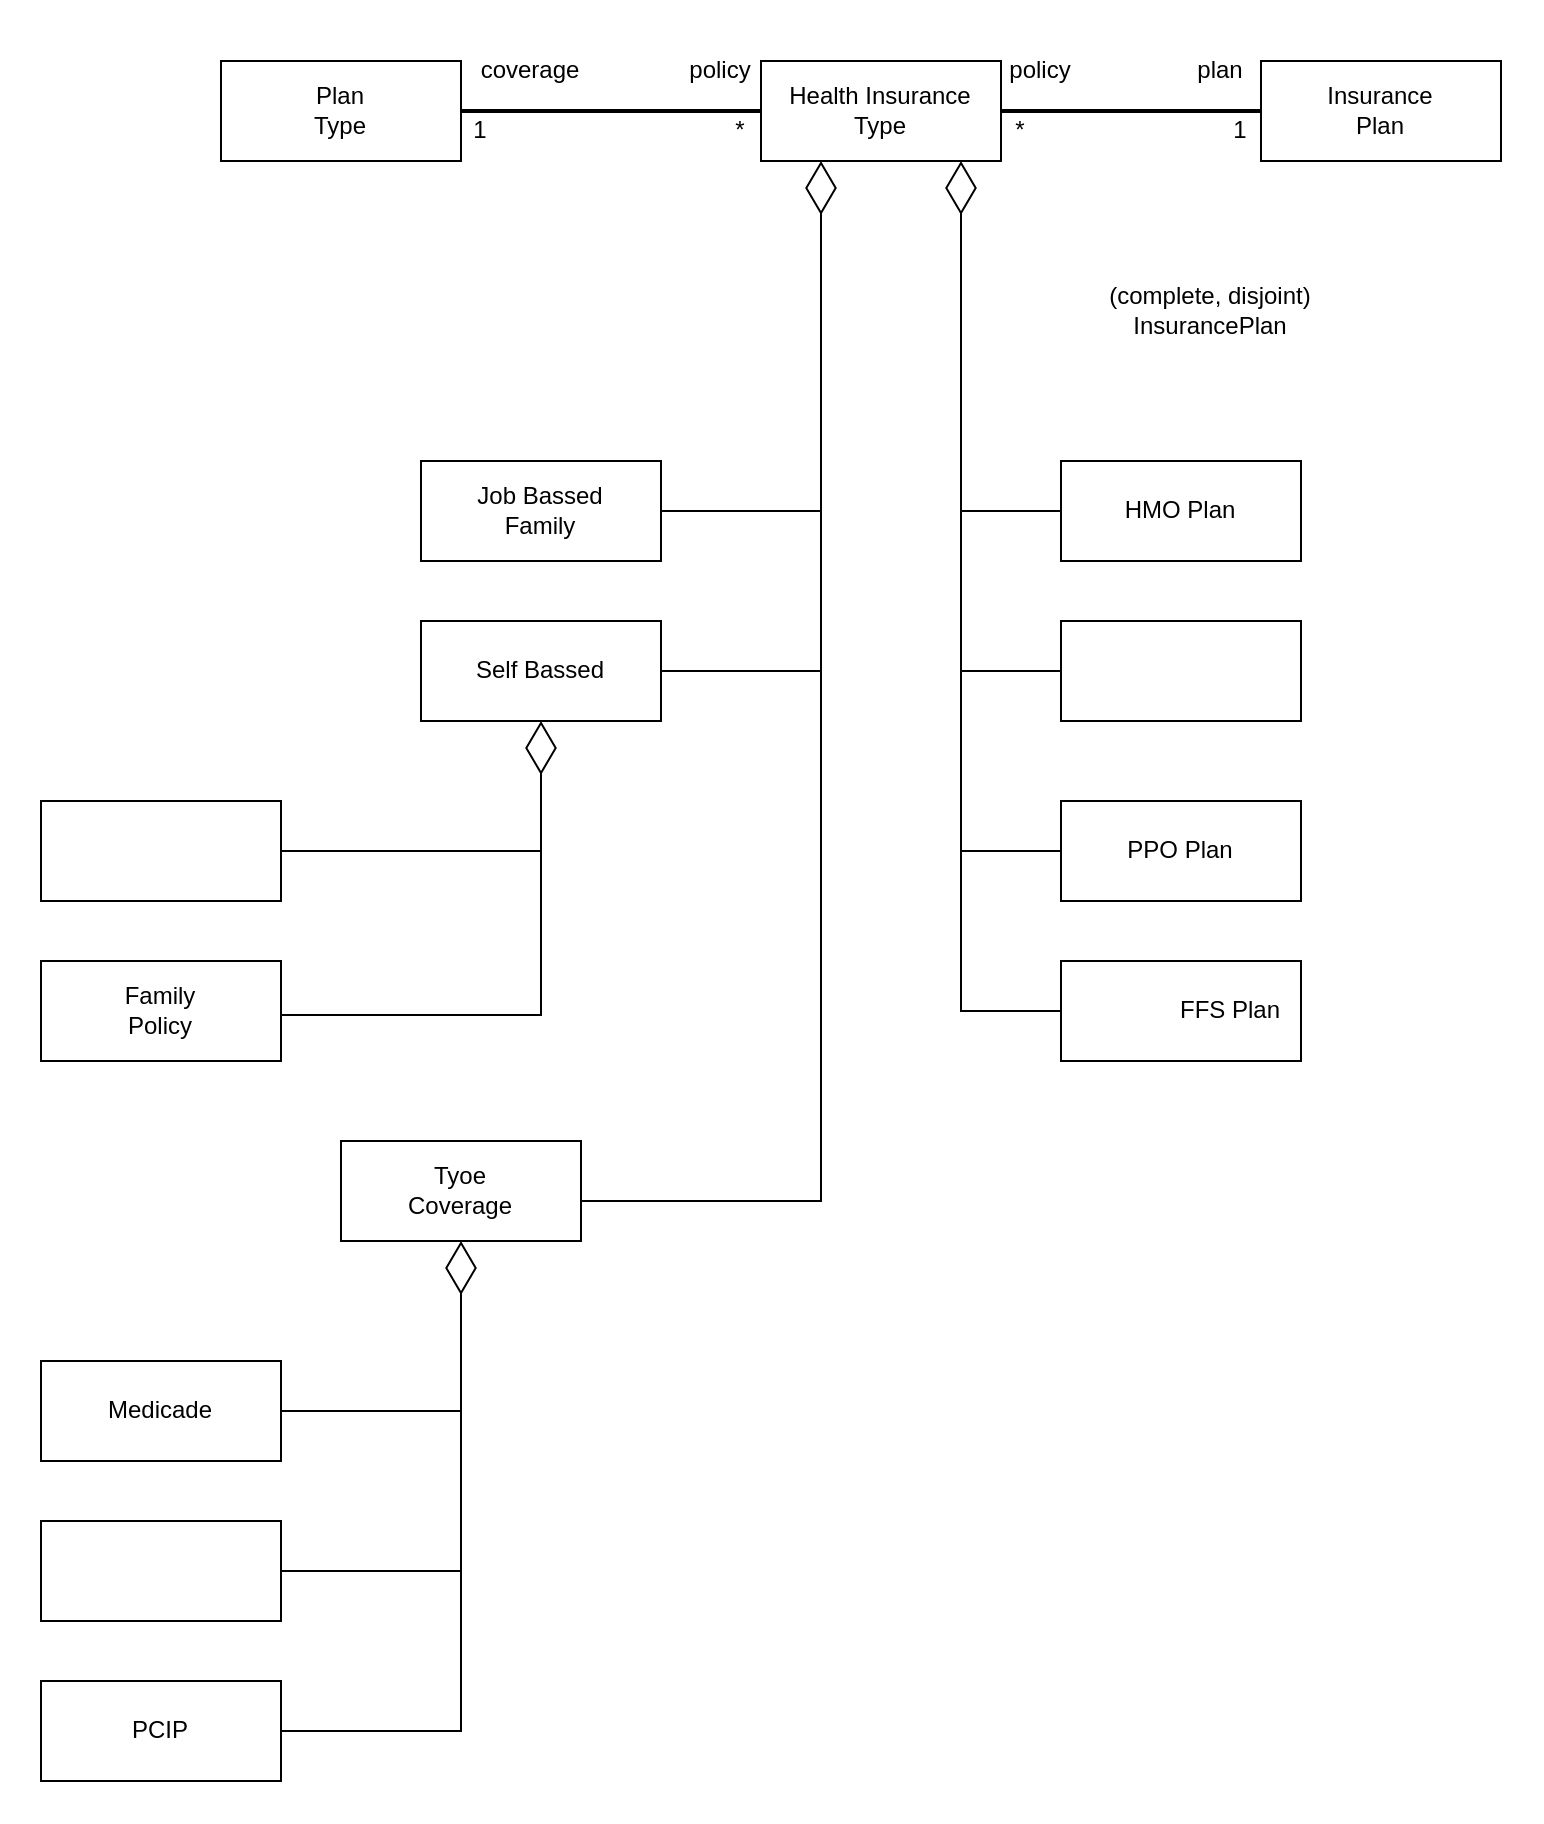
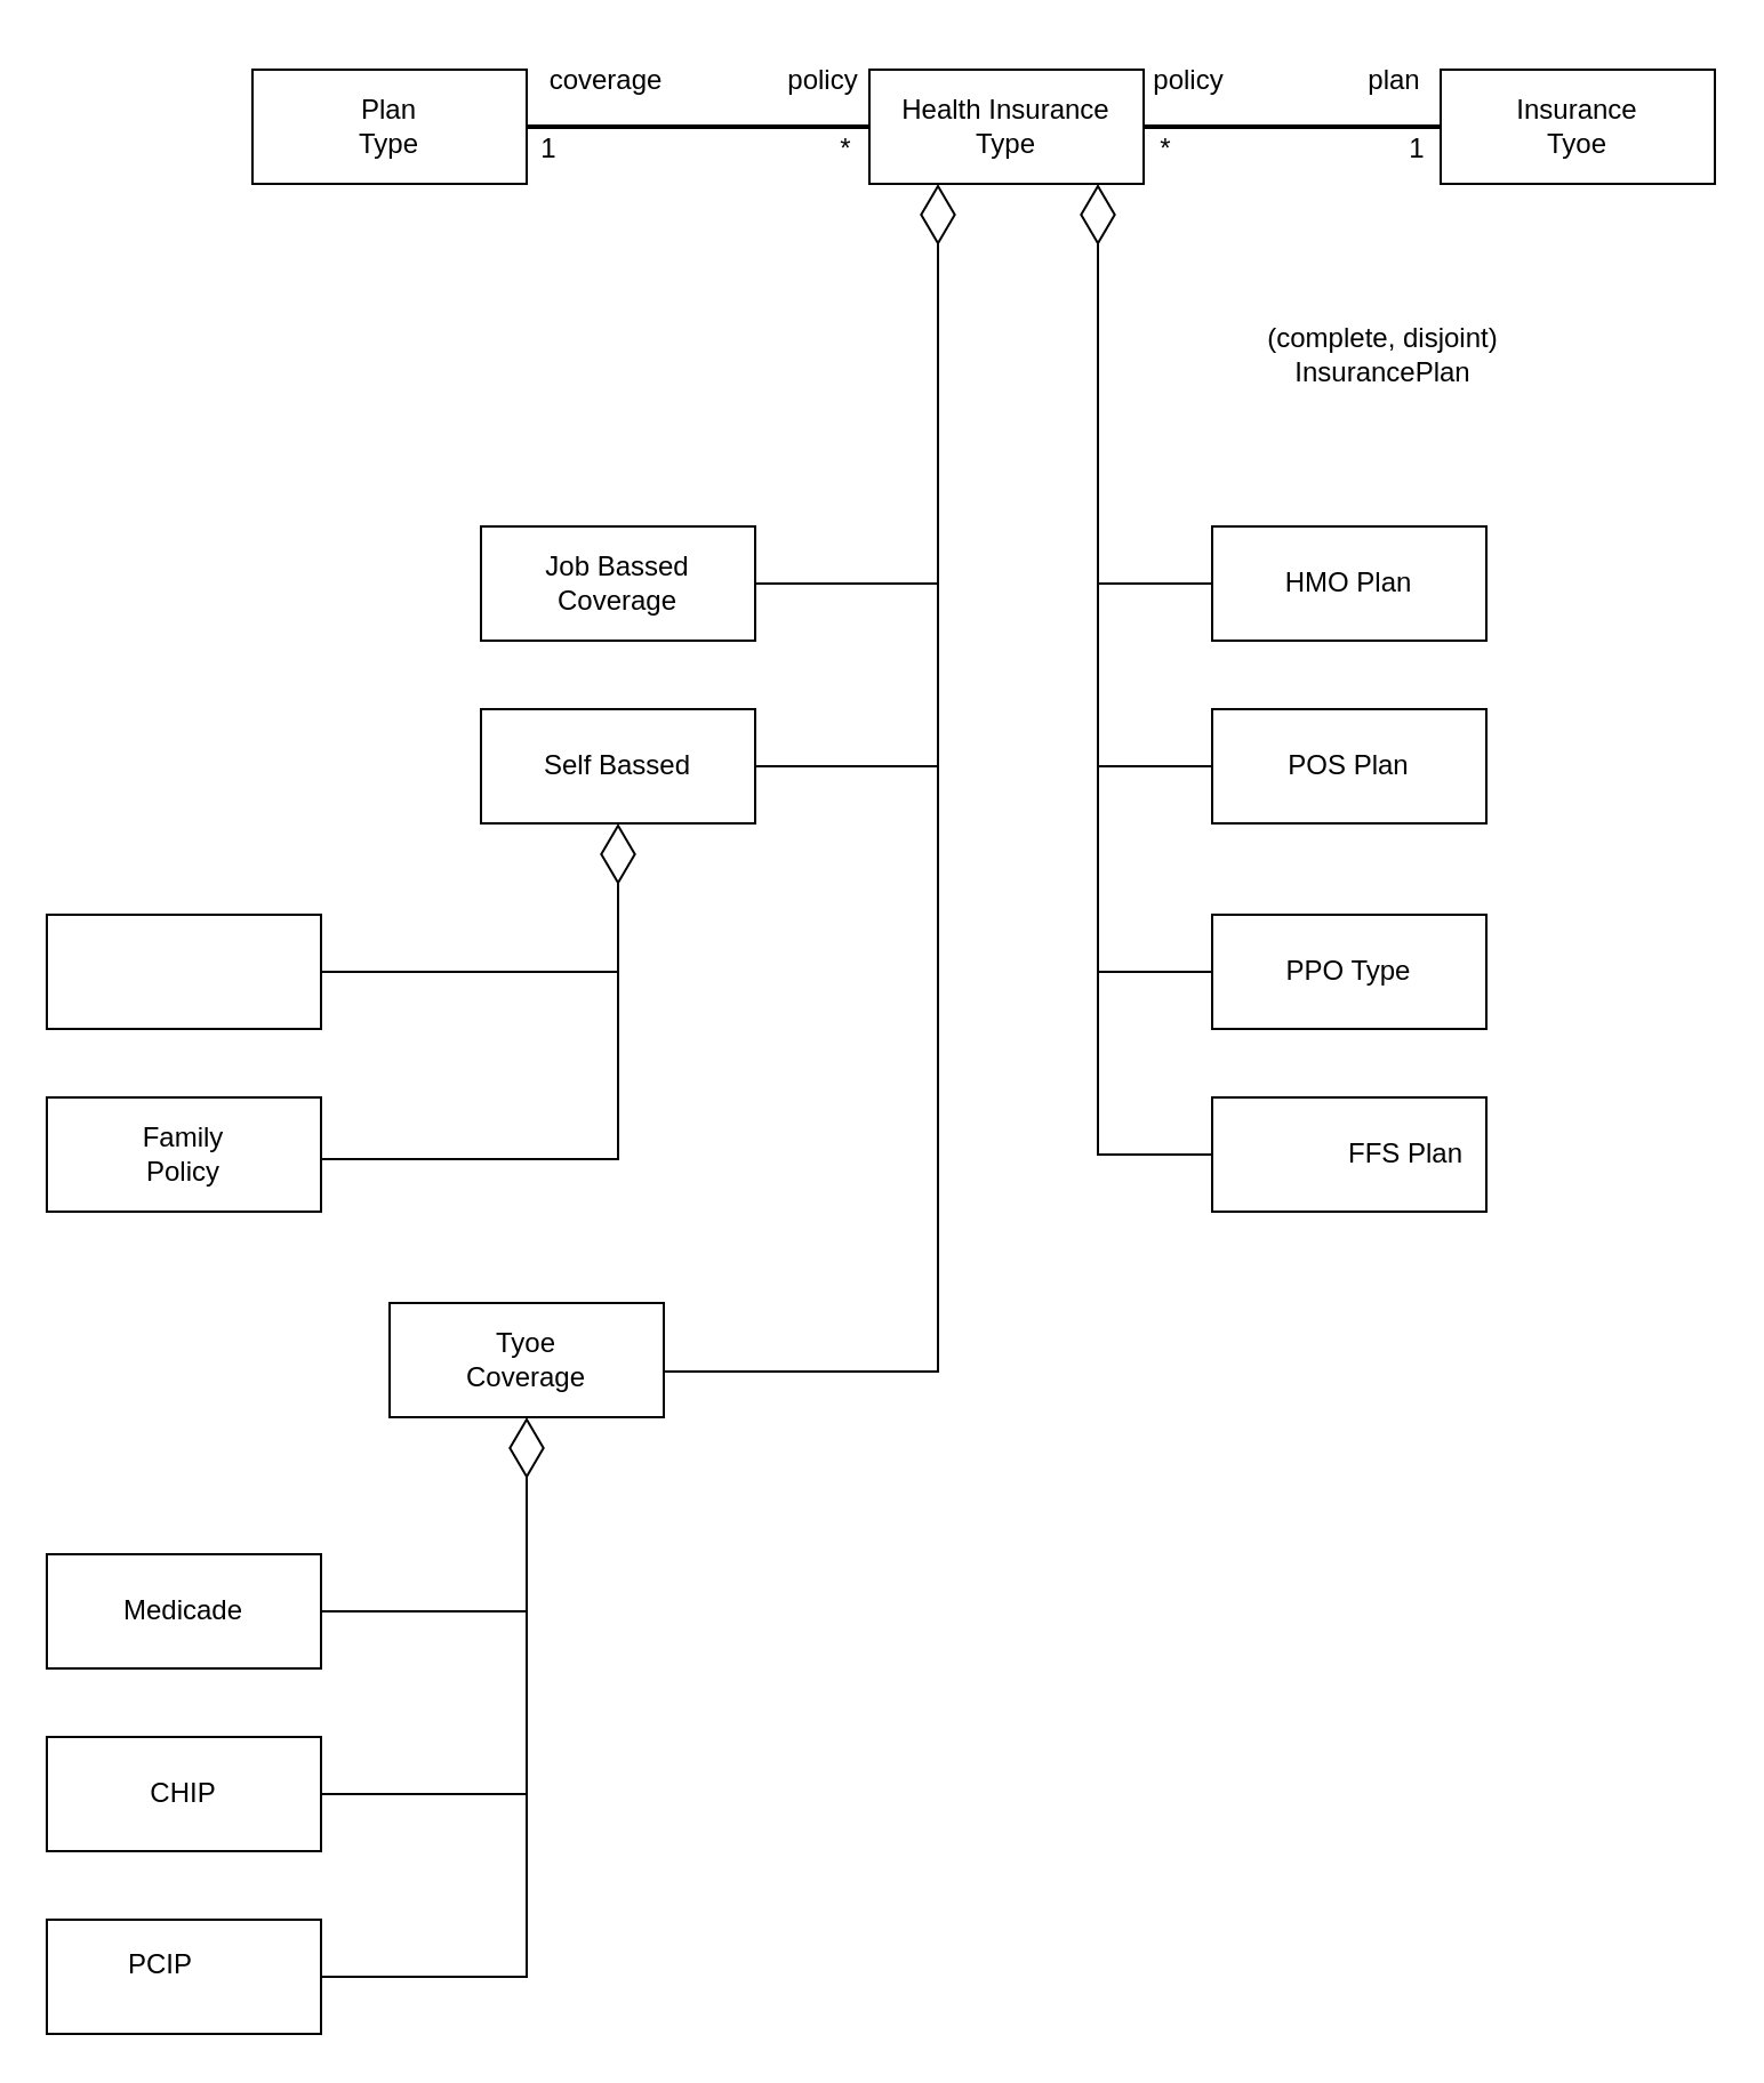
  <mxCell id="0" />
  <mxCell id="1" parent="0" />
  <mxCell id="2" value="" style="rounded=0;whiteSpace=wrap;html=1;" vertex="1" parent="1"><mxGeometry x="110" y="30" width="120" height="50" as="geometry" /></mxCell>
  <mxCell id="3" value="Plan&lt;br&gt;Type" style="text;html=1;strokeColor=none;fillColor=none;align=center;verticalAlign=middle;whiteSpace=wrap;rounded=0;" vertex="1" parent="1"><mxGeometry x="140" y="40" width="60" height="30" as="geometry" /></mxCell>
  <mxCell id="4" value="" style="rounded=0;whiteSpace=wrap;html=1;" vertex="1" parent="1"><mxGeometry x="380" y="30" width="120" height="50" as="geometry" /></mxCell>
  <mxCell id="5" value="" style="rounded=0;whiteSpace=wrap;html=1;" vertex="1" parent="1"><mxGeometry x="630" y="30" width="120" height="50" as="geometry" /></mxCell>
  <mxCell id="6" value="Health Insurance Type" style="text;html=1;strokeColor=none;fillColor=none;align=center;verticalAlign=middle;whiteSpace=wrap;rounded=0;" vertex="1" parent="1"><mxGeometry x="390" y="35" width="100" height="40" as="geometry" /></mxCell>
- <mxCell id="7" value="Insurance Plan" style="text;html=1;strokeColor=none;fillColor=none;align=center;verticalAlign=middle;whiteSpace=wrap;rounded=0;" vertex="1" parent="1"><mxGeometry x="660" y="40" width="60" height="30" as="geometry" /></mxCell>
+ <mxCell id="7" value="Insurance Tyoe" style="text;html=1;strokeColor=none;fillColor=none;align=center;verticalAlign=middle;whiteSpace=wrap;rounded=0;" vertex="1" parent="1"><mxGeometry x="660" y="40" width="60" height="30" as="geometry" /></mxCell>
  <mxCell id="8" value="" style="rounded=0;whiteSpace=wrap;html=1;" vertex="1" parent="1"><mxGeometry x="20" y="400" width="120" height="50" as="geometry" /></mxCell>
  <mxCell id="9" value="" style="rounded=0;whiteSpace=wrap;html=1;" vertex="1" parent="1"><mxGeometry x="210" y="230" width="120" height="50" as="geometry" /></mxCell>
  <mxCell id="10" value="" style="rounded=0;whiteSpace=wrap;html=1;" vertex="1" parent="1"><mxGeometry x="530" y="230" width="120" height="50" as="geometry" /></mxCell>
  <mxCell id="11" value="" style="rounded=0;whiteSpace=wrap;html=1;" vertex="1" parent="1"><mxGeometry x="530" y="310" width="120" height="50" as="geometry" /></mxCell>
  <mxCell id="12" value="" style="rounded=0;whiteSpace=wrap;html=1;" vertex="1" parent="1"><mxGeometry x="530" y="400" width="120" height="50" as="geometry" /></mxCell>
  <mxCell id="13" value="" style="rounded=0;whiteSpace=wrap;html=1;" vertex="1" parent="1"><mxGeometry x="530" y="480" width="120" height="50" as="geometry" /></mxCell>
  <mxCell id="14" value="" style="rounded=0;whiteSpace=wrap;html=1;" vertex="1" parent="1"><mxGeometry x="210" y="310" width="120" height="50" as="geometry" /></mxCell>
  <mxCell id="15" value="" style="rounded=0;whiteSpace=wrap;html=1;" vertex="1" parent="1"><mxGeometry x="20" y="480" width="120" height="50" as="geometry" /></mxCell>
  <mxCell id="16" value="" style="rounded=0;whiteSpace=wrap;html=1;" vertex="1" parent="1"><mxGeometry x="170" y="570" width="120" height="50" as="geometry" /></mxCell>
  <mxCell id="17" value="" style="rounded=0;whiteSpace=wrap;html=1;" vertex="1" parent="1"><mxGeometry x="20" y="680" width="120" height="50" as="geometry" /></mxCell>
  <mxCell id="18" value="" style="rounded=0;whiteSpace=wrap;html=1;" vertex="1" parent="1"><mxGeometry x="20" y="760" width="120" height="50" as="geometry" /></mxCell>
  <mxCell id="19" value="" style="rounded=0;whiteSpace=wrap;html=1;" vertex="1" parent="1"><mxGeometry x="20" y="840" width="120" height="50" as="geometry" /></mxCell>
- <mxCell id="20" value="PCIP" style="text;html=1;strokeColor=none;fillColor=none;align=center;verticalAlign=middle;whiteSpace=wrap;rounded=0;" vertex="1" parent="1"><mxGeometry x="50" y="850" width="60" height="30" as="geometry" /></mxCell>
+ <mxCell id="20" value="PCIP" style="text;html=1;strokeColor=none;fillColor=none;align=center;verticalAlign=middle;whiteSpace=wrap;rounded=0;" vertex="1" parent="1"><mxGeometry x="40" y="845" width="60" height="30" as="geometry" /></mxCell>
+ <mxCell id="21" value="CHIP" style="text;html=1;strokeColor=none;fillColor=none;align=center;verticalAlign=middle;whiteSpace=wrap;rounded=0;" vertex="1" parent="1"><mxGeometry x="50" y="770" width="60" height="30" as="geometry" /></mxCell>
  <mxCell id="22" value="Medicade" style="text;html=1;strokeColor=none;fillColor=none;align=center;verticalAlign=middle;whiteSpace=wrap;rounded=0;" vertex="1" parent="1"><mxGeometry x="50" y="690" width="60" height="30" as="geometry" /></mxCell>
  <mxCell id="23" value="Tyoe Coverage" style="text;html=1;strokeColor=none;fillColor=none;align=center;verticalAlign=middle;whiteSpace=wrap;rounded=0;" vertex="1" parent="1"><mxGeometry x="200" y="580" width="60" height="30" as="geometry" /></mxCell>
  <mxCell id="24" value="Family Policy" style="text;html=1;strokeColor=none;fillColor=none;align=center;verticalAlign=middle;whiteSpace=wrap;rounded=0;" vertex="1" parent="1"><mxGeometry x="50" y="490" width="60" height="30" as="geometry" /></mxCell>
  <mxCell id="25" value="Self Bassed" style="text;html=1;strokeColor=none;fillColor=none;align=center;verticalAlign=middle;whiteSpace=wrap;rounded=0;" vertex="1" parent="1"><mxGeometry x="230" y="320" width="80" height="30" as="geometry" /></mxCell>
- <mxCell id="26" value="Job Bassed Family" style="text;html=1;strokeColor=none;fillColor=none;align=center;verticalAlign=middle;whiteSpace=wrap;rounded=0;" vertex="1" parent="1"><mxGeometry x="235" y="240" width="70" height="30" as="geometry" /></mxCell>
+ <mxCell id="26" value="Job Bassed Coverage" style="text;html=1;strokeColor=none;fillColor=none;align=center;verticalAlign=middle;whiteSpace=wrap;rounded=0;" vertex="1" parent="1"><mxGeometry x="235" y="240" width="70" height="30" as="geometry" /></mxCell>
+ <mxCell id="27" value="POS Plan" style="text;html=1;strokeColor=none;fillColor=none;align=center;verticalAlign=middle;whiteSpace=wrap;rounded=0;" vertex="1" parent="1"><mxGeometry x="560" y="320" width="60" height="30" as="geometry" /></mxCell>
  <mxCell id="28" value="HMO Plan" style="text;html=1;strokeColor=none;fillColor=none;align=center;verticalAlign=middle;whiteSpace=wrap;rounded=0;" vertex="1" parent="1"><mxGeometry x="560" y="240" width="60" height="30" as="geometry" /></mxCell>
  <mxCell id="29" value="FFS Plan" style="text;html=1;strokeColor=none;fillColor=none;align=center;verticalAlign=middle;whiteSpace=wrap;rounded=0;" vertex="1" parent="1"><mxGeometry x="585" y="490" width="60" height="30" as="geometry" /></mxCell>
- <mxCell id="30" value="PPO Plan" style="text;html=1;strokeColor=none;fillColor=none;align=center;verticalAlign=middle;whiteSpace=wrap;rounded=0;" vertex="1" parent="1"><mxGeometry x="560" y="410" width="60" height="30" as="geometry" /></mxCell>
+ <mxCell id="30" value="PPO Type" style="text;html=1;strokeColor=none;fillColor=none;align=center;verticalAlign=middle;whiteSpace=wrap;rounded=0;" vertex="1" parent="1"><mxGeometry x="560" y="410" width="60" height="30" as="geometry" /></mxCell>
  <mxCell id="31" value="" style="line;strokeWidth=2;html=1;perimeter=backbonePerimeter;points=[];outlineConnect=0;" vertex="1" parent="1"><mxGeometry x="230" y="50" width="150" height="10" as="geometry" /></mxCell>
  <mxCell id="32" value="" style="line;strokeWidth=2;html=1;perimeter=backbonePerimeter;points=[];outlineConnect=0;" vertex="1" parent="1"><mxGeometry x="500" y="50" width="130" height="10" as="geometry" /></mxCell>
  <mxCell id="33" value="coverage" style="text;html=1;strokeColor=none;fillColor=none;align=center;verticalAlign=middle;whiteSpace=wrap;rounded=0;" vertex="1" parent="1"><mxGeometry x="235" y="20" width="60" height="30" as="geometry" /></mxCell>
  <mxCell id="34" value="policy" style="text;html=1;strokeColor=none;fillColor=none;align=center;verticalAlign=middle;whiteSpace=wrap;rounded=0;" vertex="1" parent="1"><mxGeometry x="330" y="20" width="60" height="30" as="geometry" /></mxCell>
  <mxCell id="35" value="1" style="text;html=1;strokeColor=none;fillColor=none;align=center;verticalAlign=middle;whiteSpace=wrap;rounded=0;" vertex="1" parent="1"><mxGeometry x="210" y="50" width="60" height="30" as="geometry" /></mxCell>
  <mxCell id="36" value="*" style="text;html=1;strokeColor=none;fillColor=none;align=center;verticalAlign=middle;whiteSpace=wrap;rounded=0;" vertex="1" parent="1"><mxGeometry x="340" y="50" width="60" height="30" as="geometry" /></mxCell>
  <mxCell id="37" value="1" style="text;html=1;strokeColor=none;fillColor=none;align=center;verticalAlign=middle;whiteSpace=wrap;rounded=0;" vertex="1" parent="1"><mxGeometry x="590" y="50" width="60" height="30" as="geometry" /></mxCell>
  <mxCell id="38" value="*" style="text;html=1;strokeColor=none;fillColor=none;align=center;verticalAlign=middle;whiteSpace=wrap;rounded=0;" vertex="1" parent="1"><mxGeometry x="480" y="50" width="60" height="30" as="geometry" /></mxCell>
  <mxCell id="39" value="policy" style="text;html=1;strokeColor=none;fillColor=none;align=center;verticalAlign=middle;whiteSpace=wrap;rounded=0;" vertex="1" parent="1"><mxGeometry x="490" y="20" width="60" height="30" as="geometry" /></mxCell>
  <mxCell id="40" value="plan" style="text;html=1;strokeColor=none;fillColor=none;align=center;verticalAlign=middle;whiteSpace=wrap;rounded=0;" vertex="1" parent="1"><mxGeometry x="580" y="20" width="60" height="30" as="geometry" /></mxCell>
  <mxCell id="41" value="" style="endArrow=diamondThin;endFill=0;endSize=24;html=1;rounded=0;entryX=0.5;entryY=1;entryDx=0;entryDy=0;strokeWidth=1;" edge="1" parent="1" target="16"><mxGeometry width="160" relative="1" as="geometry"><mxPoint x="140" y="865" as="sourcePoint" /><mxPoint x="210" y="864.94" as="targetPoint" /><Array as="points"><mxPoint x="230" y="865" /></Array></mxGeometry></mxCell>
  <mxCell id="42" value="" style="line;strokeWidth=1;html=1;perimeter=backbonePerimeter;points=[];outlineConnect=0;" vertex="1" parent="1"><mxGeometry x="140" y="780" width="90" height="10" as="geometry" /></mxCell>
  <mxCell id="43" value="" style="line;strokeWidth=1;html=1;perimeter=backbonePerimeter;points=[];outlineConnect=0;" vertex="1" parent="1"><mxGeometry x="140" y="700" width="90" height="10" as="geometry" /></mxCell>
  <mxCell id="44" value="" style="endArrow=diamondThin;endFill=0;endSize=24;html=1;rounded=0;entryX=0.5;entryY=1;entryDx=0;entryDy=0;strokeWidth=1;entryPerimeter=0;" edge="1" parent="1" target="14"><mxGeometry width="160" relative="1" as="geometry"><mxPoint x="140" y="507" as="sourcePoint" /><mxPoint x="230" y="262" as="targetPoint" /><Array as="points"><mxPoint x="270" y="507" /></Array></mxGeometry></mxCell>
  <mxCell id="45" value="" style="line;strokeWidth=1;html=1;perimeter=backbonePerimeter;points=[];outlineConnect=0;" vertex="1" parent="1"><mxGeometry x="140" y="420" width="130" height="10" as="geometry" /></mxCell>
  <mxCell id="46" value="" style="endArrow=diamondThin;endFill=0;endSize=24;html=1;rounded=0;strokeWidth=1;entryX=0.25;entryY=1;entryDx=0;entryDy=0;" edge="1" parent="1" target="4"><mxGeometry width="160" relative="1" as="geometry"><mxPoint x="290" y="600" as="sourcePoint" /><mxPoint x="440" y="100" as="targetPoint" /><Array as="points"><mxPoint x="410" y="600" /></Array></mxGeometry></mxCell>
  <mxCell id="47" value="" style="line;strokeWidth=1;html=1;perimeter=backbonePerimeter;points=[];outlineConnect=0;direction=west;" vertex="1" parent="1"><mxGeometry x="330" y="330" width="80" height="10" as="geometry" /></mxCell>
  <mxCell id="48" value="" style="line;strokeWidth=1;html=1;perimeter=backbonePerimeter;points=[];outlineConnect=0;direction=west;" vertex="1" parent="1"><mxGeometry x="330" y="250" width="80" height="10" as="geometry" /></mxCell>
  <mxCell id="49" value="" style="endArrow=diamondThin;endFill=0;endSize=24;html=1;rounded=0;strokeWidth=1;exitX=0;exitY=0.5;exitDx=0;exitDy=0;entryX=0;entryY=1;entryDx=0;entryDy=0;" edge="1" parent="1" source="13" target="38"><mxGeometry width="160" relative="1" as="geometry"><mxPoint x="520" y="500" as="sourcePoint" /><mxPoint x="480" y="100" as="targetPoint" /><Array as="points"><mxPoint x="480" y="505" /></Array></mxGeometry></mxCell>
  <mxCell id="50" value="" style="line;strokeWidth=1;html=1;perimeter=backbonePerimeter;points=[];outlineConnect=0;direction=west;" vertex="1" parent="1"><mxGeometry x="480" y="420" width="50" height="10" as="geometry" /></mxCell>
  <mxCell id="51" value="" style="line;strokeWidth=1;html=1;perimeter=backbonePerimeter;points=[];outlineConnect=0;direction=west;" vertex="1" parent="1"><mxGeometry x="480" y="330" width="50" height="10" as="geometry" /></mxCell>
  <mxCell id="52" value="" style="line;strokeWidth=1;html=1;perimeter=backbonePerimeter;points=[];outlineConnect=0;direction=west;" vertex="1" parent="1"><mxGeometry x="480" y="250" width="50" height="10" as="geometry" /></mxCell>
  <mxCell id="53" value="(complete, disjoint) InsurancePlan" style="text;html=1;strokeColor=none;fillColor=none;align=center;verticalAlign=middle;whiteSpace=wrap;rounded=0;" vertex="1" parent="1"><mxGeometry x="535" y="140" width="140" height="30" as="geometry" /></mxCell>
